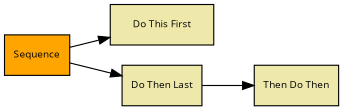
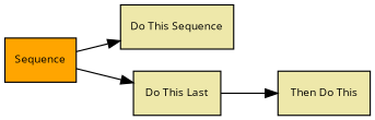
  digraph {
    fontname="Open Sans"
    rankdir=LR
    node [fillcolor=palegoldenrod fontcolor=black fontname="Open Sans" fontsize=9 shape=box style=filled]
    edge [fontname="Open Sans"]
    n1 [fillcolor=orange label=Sequence]
-   n2 [label="Do This First"]
-   n3 [label="Do Then Last" shape=rectangle]
-   n4 [label="Then Do Then" shape=rectangle]
+   n2 [label="Do This Sequence"]
+   n3 [label="Do This Last" shape=rectangle]
+   n4 [label="Then Do This" shape=rectangle]
    n1 -> n2
    n1 -> n3
    n3 -> n4
  }
